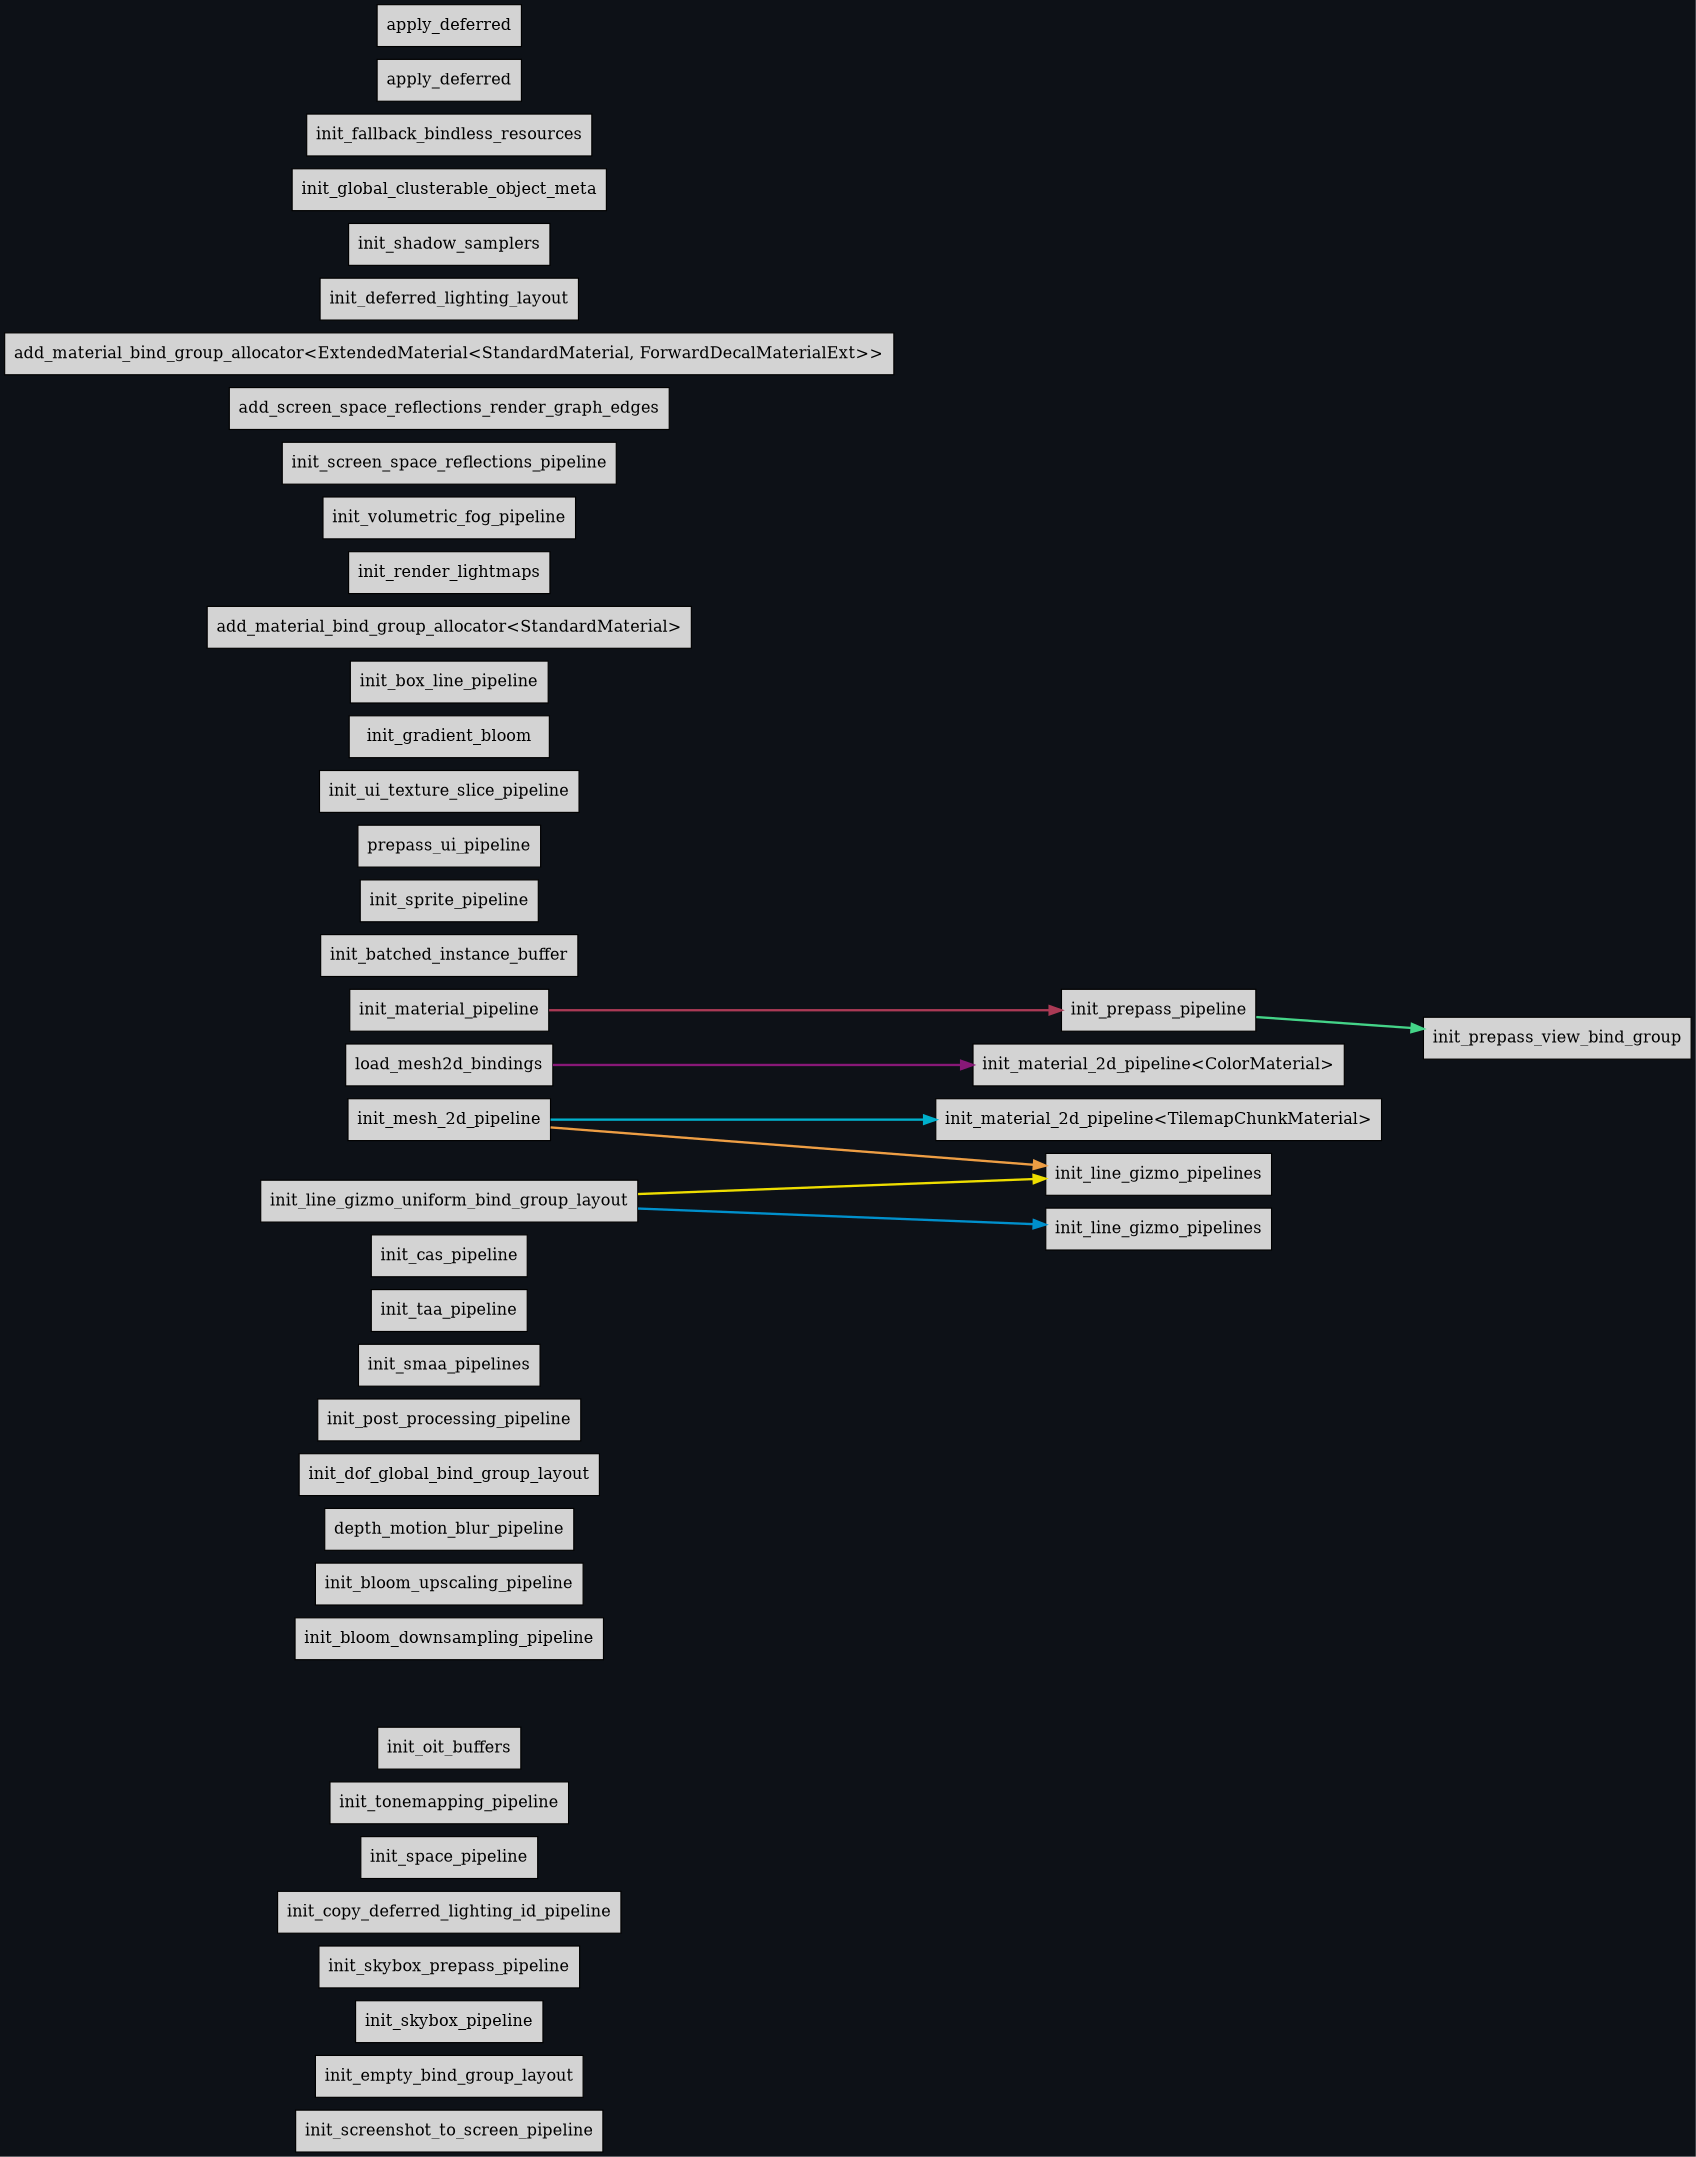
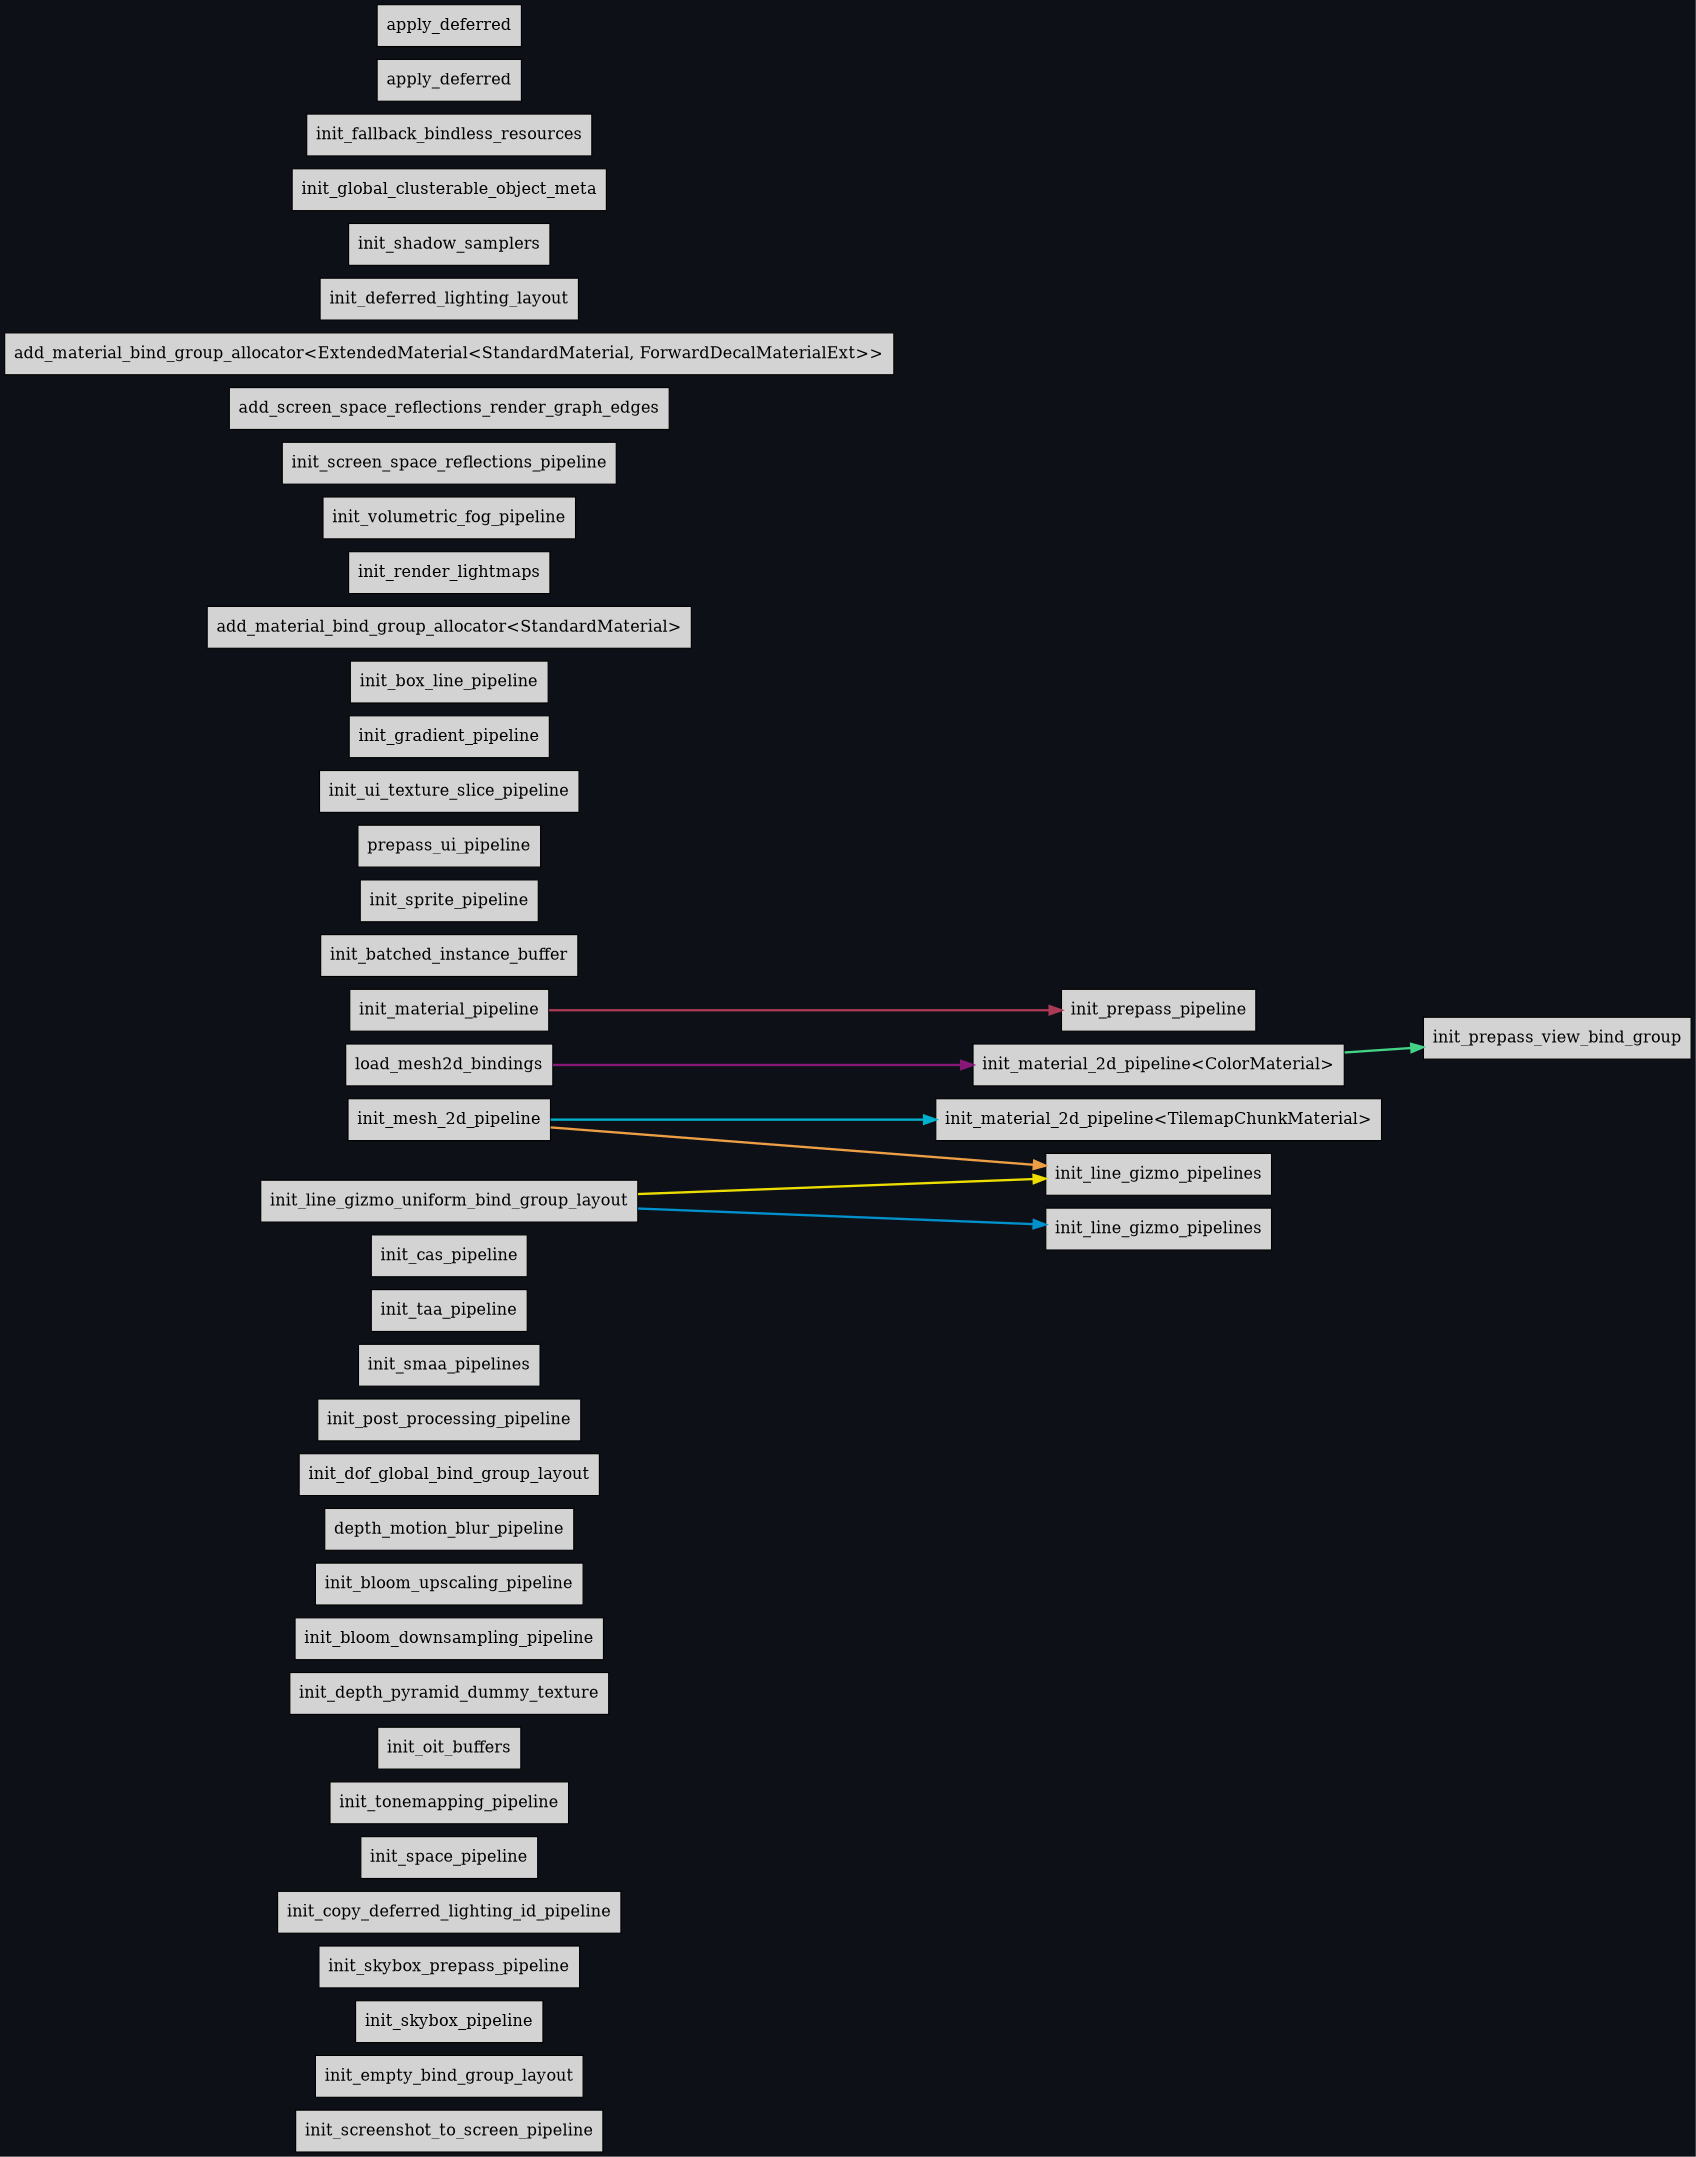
  digraph {
    bgcolor="#0d1117"
    compound=true
    fontname=Helvetica
    nodesep=0.15
    rankdir=LR
    splines=spline
    node [shape=box style=filled]
    edge [penwidth=2]
    n1 [label=init_screenshot_to_screen_pipeline]
    n2 [label=init_empty_bind_group_layout]
    n3 [label=init_skybox_pipeline]
    n4 [label=init_skybox_prepass_pipeline]
    n5 [label=init_copy_deferred_lighting_id_pipeline]
    n6 [label=init_space_pipeline]
    n7 [label=init_tonemapping_pipeline]
    n8 [label=init_oit_buffers]
+   n9 [label=init_depth_pyramid_dummy_texture]
    n10 [label=init_bloom_downsampling_pipeline]
    n11 [label=init_bloom_upscaling_pipeline]
    n12 [label=depth_motion_blur_pipeline]
    n13 [label=init_dof_global_bind_group_layout]
    n14 [label=init_post_processing_pipeline]
    n15 [label=init_smaa_pipelines]
    n16 [label=init_taa_pipeline]
    n17 [label=init_cas_pipeline]
    n18 [label=init_mesh_2d_pipeline]
    n19 [label="init_material_2d_pipeline<TilemapChunkMaterial>"]
    n20 [label=init_line_gizmo_pipelines]
    n21 [label="init_material_2d_pipeline<ColorMaterial>"]
    n22 [label=init_batched_instance_buffer]
    n23 [label=load_mesh2d_bindings]
    n24 [label=init_sprite_pipeline]
    n25 [label=prepass_ui_pipeline]
    n26 [label=init_ui_texture_slice_pipeline]
-   n27 [label=init_gradient_bloom]
+   n27 [label=init_gradient_pipeline]
    n28 [label=init_box_line_pipeline]
    n29 [label=init_prepass_pipeline]
    n30 [label=init_prepass_view_bind_group]
    n31 [label=init_material_pipeline]
    n32 [label="add_material_bind_group_allocator<StandardMaterial>"]
    n33 [label=init_render_lightmaps]
    n34 [label=init_volumetric_fog_pipeline]
    n35 [label=init_screen_space_reflections_pipeline]
    n36 [label=add_screen_space_reflections_render_graph_edges]
    n37 [label="add_material_bind_group_allocator<ExtendedMaterial<StandardMaterial, ForwardDecalMaterialExt>>"]
    n38 [label=init_deferred_lighting_layout]
    n39 [label=init_shadow_samplers]
    n40 [label=init_global_clusterable_object_meta]
    n41 [label=init_fallback_bindless_resources]
    n42 [label=init_line_gizmo_uniform_bind_group_layout]
    n43 [label=init_line_gizmo_pipelines]
    n44 [label=apply_deferred]
    n45 [label=apply_deferred]
    n18 -> n19 [color="#00b0cc"]
    n18 -> n20 [color="#ee9e44"]
    n23 -> n21 [color="#881877"]
-   n29 -> n30 [color="#44d488"]
+   n21 -> n30 [color="#44d488"]
    n31 -> n29 [color="#aa3a55"]
    n42 -> n20 [color="#eede00"]
    n42 -> n43 [color="#0090cc"]
  }
